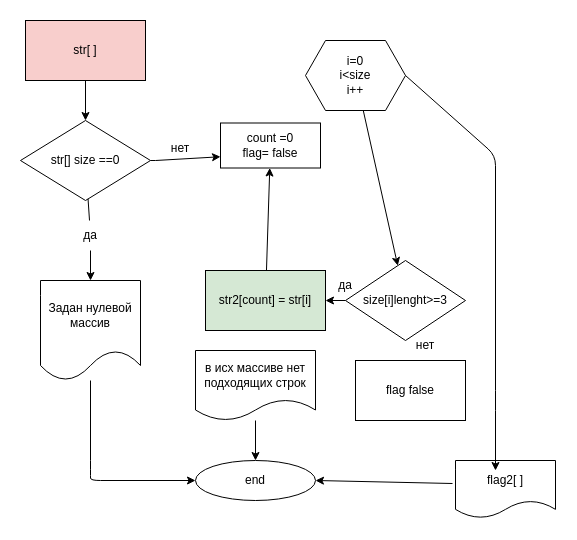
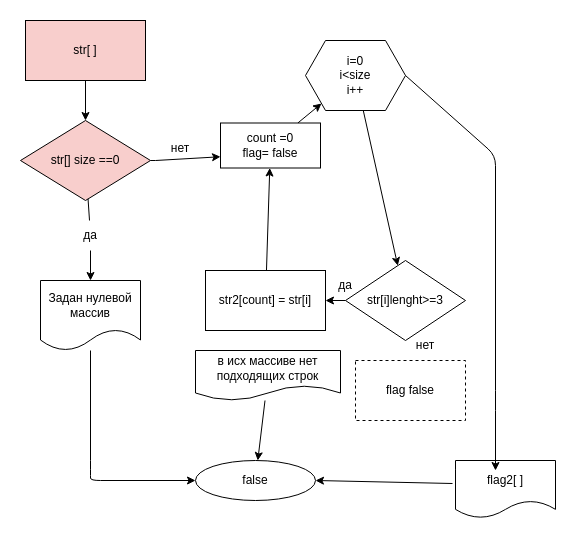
  <mxCell id="0" />
  <mxCell id="1" parent="0" />
  <mxCell id="2" value="" style="edgeStyle=none;html=1;" parent="1" source="3" target="12" edge="1"><mxGeometry relative="1" as="geometry" /></mxCell>
  <mxCell id="3" value="i=0&lt;br&gt;i&amp;lt;size&lt;br&gt;i++" style="shape=hexagon;perimeter=hexagonPerimeter2;whiteSpace=wrap;html=1;fixedSize=1;" parent="1" vertex="1"><mxGeometry x="305" y="40" width="100" height="70" as="geometry" /></mxCell>
  <mxCell id="4" value="" style="edgeStyle=none;html=1;" parent="1" source="5" target="10" edge="1"><mxGeometry relative="1" as="geometry"><Array as="points"><mxPoint x="90" y="470" /><mxPoint x="90" y="480" /></Array></mxGeometry></mxCell>
- <mxCell id="5" value="Задан нулевой массив" style="shape=document;whiteSpace=wrap;html=1;boundedLbl=1;" parent="1" vertex="1"><mxGeometry x="40" y="280" width="100" height="100" as="geometry" /></mxCell>
+ <mxCell id="5" value="Задан нулевой массив" style="shape=document;whiteSpace=wrap;html=1;boundedLbl=1;" parent="1" vertex="1"><mxGeometry x="40" y="280" width="100" height="70" as="geometry" /></mxCell>
  <mxCell id="6" value="" style="edgeStyle=none;html=1;" parent="1" source="7" target="14" edge="1"><mxGeometry relative="1" as="geometry" /></mxCell>
  <mxCell id="7" value="str[ ]" style="rounded=0;whiteSpace=wrap;html=1;fillColor=#f8cecc;" parent="1" vertex="1"><mxGeometry x="25" y="20" width="120" height="60" as="geometry" /></mxCell>
+ <mxCell id="8" value="" style="edgeStyle=none;html=1;" parent="1" source="9" target="3" edge="1"><mxGeometry relative="1" as="geometry" /></mxCell>
  <mxCell id="9" value="count =0&lt;br&gt;flag= false" style="rounded=0;whiteSpace=wrap;html=1;" parent="1" vertex="1"><mxGeometry x="220" y="122.5" width="100" height="45" as="geometry" /></mxCell>
- <mxCell id="10" value="end" style="ellipse;whiteSpace=wrap;html=1;" parent="1" vertex="1"><mxGeometry x="195" y="460" width="120" height="40" as="geometry" /></mxCell>
+ <mxCell id="10" value="false" style="ellipse;whiteSpace=wrap;html=1;" parent="1" vertex="1"><mxGeometry x="195" y="460" width="120" height="40" as="geometry" /></mxCell>
  <mxCell id="11" value="" style="edgeStyle=none;html=1;" parent="1" source="12" target="18" edge="1"><mxGeometry relative="1" as="geometry" /></mxCell>
- <mxCell id="12" value="size[i]lenght&amp;gt;=3" style="rhombus;whiteSpace=wrap;html=1;" parent="1" vertex="1"><mxGeometry x="345" y="260" width="120" height="80" as="geometry" /></mxCell>
+ <mxCell id="12" value="str[i]lenght&amp;gt;=3" style="rhombus;whiteSpace=wrap;html=1;" parent="1" vertex="1"><mxGeometry x="345" y="260" width="120" height="80" as="geometry" /></mxCell>
  <mxCell id="13" value="" style="edgeStyle=none;html=1;startArrow=none;" parent="1" source="15" target="5" edge="1"><mxGeometry relative="1" as="geometry" /></mxCell>
- <mxCell id="14" value="str[] size ==0" style="rhombus;whiteSpace=wrap;html=1;" parent="1" vertex="1"><mxGeometry x="20" y="120" width="130" height="80" as="geometry" /></mxCell>
+ <mxCell id="14" value="str[] size ==0" style="rhombus;whiteSpace=wrap;html=1;fillColor=#f8cecc;" parent="1" vertex="1"><mxGeometry x="20" y="120" width="130" height="80" as="geometry" /></mxCell>
  <mxCell id="15" value="да" style="text;html=1;strokeColor=none;fillColor=none;align=center;verticalAlign=middle;whiteSpace=wrap;rounded=0;" parent="1" vertex="1"><mxGeometry x="60" y="220" width="60" height="30" as="geometry" /></mxCell>
  <mxCell id="16" value="" style="edgeStyle=none;html=1;endArrow=none;" parent="1" source="14" target="15" edge="1"><mxGeometry relative="1" as="geometry"><mxPoint x="86.265" y="199.221" as="sourcePoint" /><mxPoint x="88.871" y="280" as="targetPoint" /></mxGeometry></mxCell>
  <mxCell id="17" value="" style="edgeStyle=none;html=1;" parent="1" source="18" target="9" edge="1"><mxGeometry relative="1" as="geometry" /></mxCell>
- <mxCell id="18" value="str2[count] = str[i]" style="whiteSpace=wrap;html=1;fillColor=#d5e8d4;" parent="1" vertex="1"><mxGeometry x="205" y="270" width="120" height="60" as="geometry" /></mxCell>
+ <mxCell id="18" value="str2[count] = str[i]" style="whiteSpace=wrap;html=1;" parent="1" vertex="1"><mxGeometry x="205" y="270" width="120" height="60" as="geometry" /></mxCell>
  <mxCell id="19" value="" style="endArrow=classic;html=1;entryX=0;entryY=0.75;entryDx=0;entryDy=0;startArrow=none;" parent="1" target="9" edge="1"><mxGeometry width="50" height="50" relative="1" as="geometry"><mxPoint x="155" y="160" as="sourcePoint" /><mxPoint x="175" y="150" as="targetPoint" /><Array as="points" /></mxGeometry></mxCell>
  <mxCell id="20" value="flag2[ ]" style="shape=document;whiteSpace=wrap;html=1;boundedLbl=1;" parent="1" vertex="1"><mxGeometry x="455" y="460" width="100" height="57.5" as="geometry" /></mxCell>
  <mxCell id="21" value="" style="endArrow=classic;html=1;exitX=-0.03;exitY=0.4;exitDx=0;exitDy=0;exitPerimeter=0;" parent="1" source="20" edge="1"><mxGeometry width="50" height="50" relative="1" as="geometry"><mxPoint x="490" y="260" as="sourcePoint" /><mxPoint x="315" y="480" as="targetPoint" /></mxGeometry></mxCell>
  <mxCell id="22" value="нет" style="text;html=1;strokeColor=none;fillColor=none;align=center;verticalAlign=middle;whiteSpace=wrap;rounded=0;" parent="1" vertex="1"><mxGeometry x="150" y="132.5" width="60" height="30" as="geometry" /></mxCell>
  <mxCell id="23" value="" style="endArrow=none;html=1;entryX=1;entryY=0.5;entryDx=0;entryDy=0;" parent="1" target="14" edge="1"><mxGeometry width="50" height="50" relative="1" as="geometry"><mxPoint x="155" y="160" as="sourcePoint" /><mxPoint x="185" y="158.75" as="targetPoint" /><Array as="points" /></mxGeometry></mxCell>
  <mxCell id="24" value="" style="endArrow=classic;html=1;exitX=1;exitY=0.5;exitDx=0;exitDy=0;entryX=0.4;entryY=0.174;entryDx=0;entryDy=0;entryPerimeter=0;" parent="1" source="3" target="20" edge="1"><mxGeometry width="50" height="50" relative="1" as="geometry"><mxPoint x="475" y="185" as="sourcePoint" /><mxPoint x="315" y="400" as="targetPoint" /><Array as="points"><mxPoint x="495" y="155" /><mxPoint x="495" y="400" /></Array></mxGeometry></mxCell>
  <mxCell id="25" value="да" style="text;html=1;strokeColor=none;fillColor=none;align=center;verticalAlign=middle;whiteSpace=wrap;rounded=0;" parent="1" vertex="1"><mxGeometry x="315" y="270" width="60" height="30" as="geometry" /></mxCell>
- <mxCell id="26" value="flag false" style="whiteSpace=wrap;html=1;" parent="1" vertex="1"><mxGeometry x="355" y="360" width="110" height="60" as="geometry" /></mxCell>
+ <mxCell id="26" value="flag false" style="whiteSpace=wrap;html=1;dashed=1;" parent="1" vertex="1"><mxGeometry x="355" y="360" width="110" height="60" as="geometry" /></mxCell>
  <mxCell id="27" value="" style="edgeStyle=none;html=1;" parent="1" source="28" target="10" edge="1"><mxGeometry relative="1" as="geometry" /></mxCell>
- <mxCell id="28" value="в исх массиве нет подходящих строк" style="shape=document;whiteSpace=wrap;html=1;boundedLbl=1;" parent="1" vertex="1"><mxGeometry x="195" y="350" width="120" height="70" as="geometry" /></mxCell>
+ <mxCell id="28" value="в исх массиве нет подходящих строк" style="shape=document;whiteSpace=wrap;html=1;boundedLbl=1;" parent="1" vertex="1"><mxGeometry x="195" y="350" width="145" height="50" as="geometry" /></mxCell>
  <mxCell id="29" value="нет" style="text;html=1;strokeColor=none;fillColor=none;align=center;verticalAlign=middle;whiteSpace=wrap;rounded=0;" parent="1" vertex="1"><mxGeometry x="395" y="330" width="60" height="30" as="geometry" /></mxCell>
